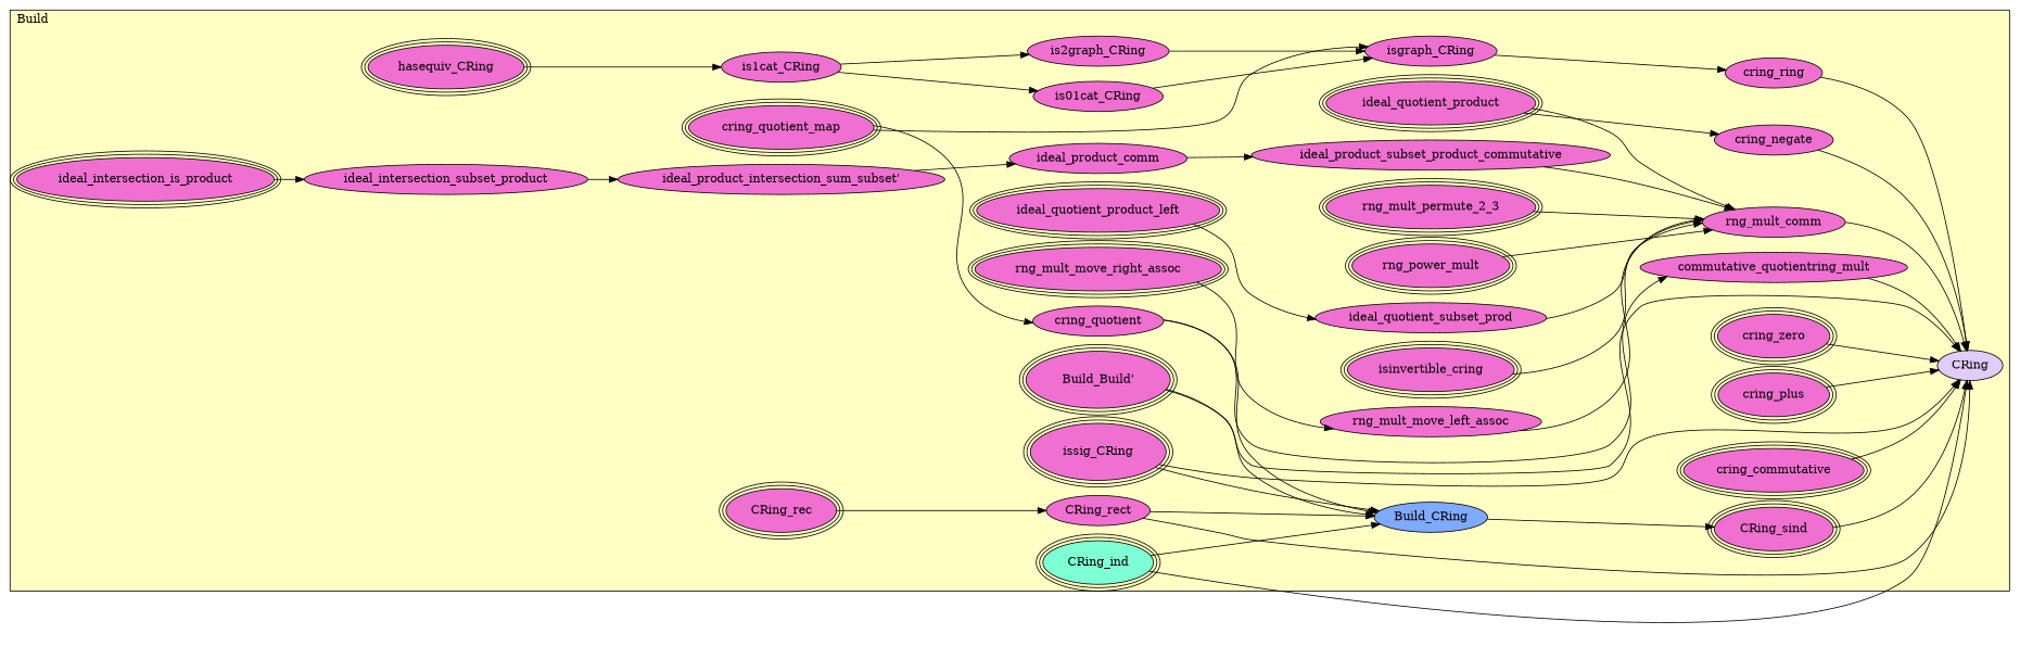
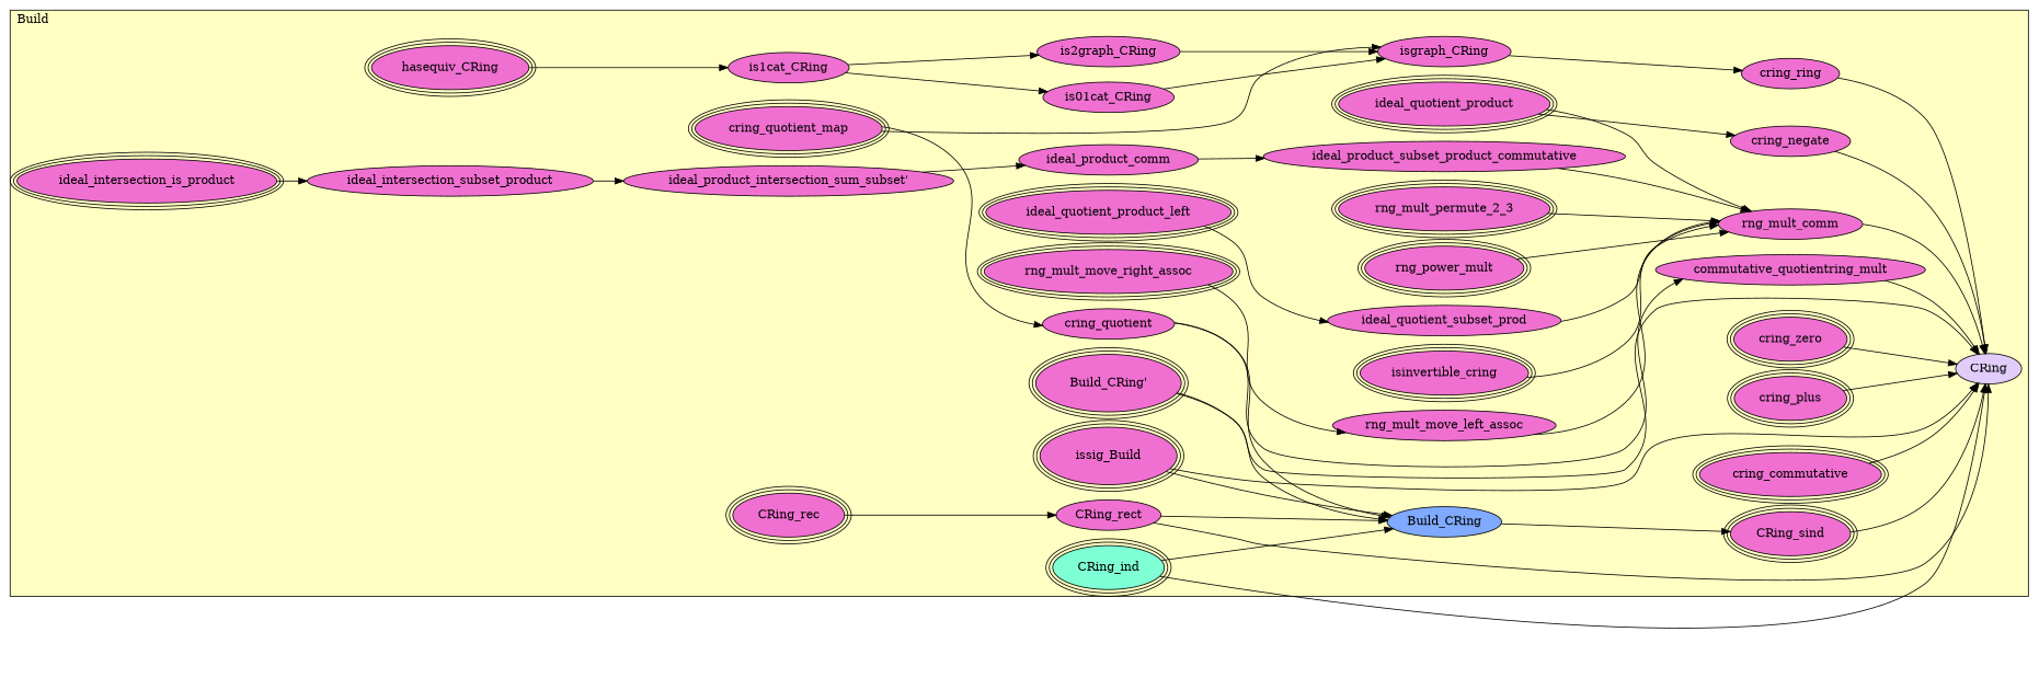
  digraph {
    rankdir=LR
    node [fillcolor="#F070D1" style=filled]
    n1 [label=cring_quotient_map peripheries=3]
    n2 [label=cring_quotient]
    n3 [label=commutative_quotientring_mult]
    n4 [label=hasequiv_CRing peripheries=3]
    n5 [label=is1cat_CRing]
    n6 [label=is2graph_CRing]
    n7 [label=is01cat_CRing]
    n8 [label=isgraph_CRing]
    n9 [label=ideal_quotient_product_left peripheries=3]
    n10 [label=ideal_quotient_subset_prod]
    n11 [label=ideal_quotient_product peripheries=3]
    n12 [label=ideal_intersection_is_product peripheries=3]
    n13 [label=ideal_intersection_subset_product]
    n14 [label="ideal_product_intersection_sum_subset'"]
    n15 [label=ideal_product_comm]
    n16 [label=ideal_product_subset_product_commutative]
    n17 [label=isinvertible_cring peripheries=3]
    n18 [label=rng_mult_move_right_assoc peripheries=3]
    n19 [label=rng_mult_move_left_assoc]
    n20 [label=rng_mult_permute_2_3 peripheries=3]
    n21 [label=rng_power_mult peripheries=3]
    n22 [label=rng_mult_comm]
-   n23 [label="Build_Build'" peripheries=3]
+   n23 [label="Build_CRing'" peripheries=3]
    n24 [label=cring_negate]
    n25 [label=cring_zero peripheries=3]
    n26 [label=cring_plus peripheries=3]
-   n27 [label=issig_CRing peripheries=3]
+   n27 [label=issig_Build peripheries=3]
    n28 [label=cring_commutative peripheries=3]
    n29 [label=cring_ring]
    n30 [label=CRing_sind peripheries=3]
    n31 [label=CRing_rec peripheries=3]
    n32 [fillcolor="#7FFFD4" label=CRing_ind peripheries=3]
    n33 [label=CRing_rect]
    n34 [fillcolor="#7FAAFF" label=Build_CRing]
    n35 [fillcolor="#E2CDFA" label=CRing]
    subgraph cluster_1 {
      fillcolor="#FFFFC3"
      label=Build
      labeljust=l
      style=filled
      n1
      n2
      n3
      n4
      n5
      n6
      n7
      n8
      n9
      n10
      n11
      n12
      n13
      n14
      n15
      n16
      n17
      n18
      n19
      n20
      n21
      n22
      n23
      n24
      n25
      n26
      n27
      n28
      n29
      n30
      n31
      n32
      n33
      n34
      n35
    }
    n1 -> n2
    n1 -> n8
    n2 -> n3
    n2 -> n34
    n3 -> n35
    n4 -> n5
    n5 -> n6
    n5 -> n7
    n6 -> n8
    n7 -> n8
    n8 -> n29
    n9 -> n10
    n10 -> n22
    n11 -> n22
    n11 -> n24
    n12 -> n13
    n13 -> n14
    n14 -> n15
    n15 -> n16
    n16 -> n22
    n17 -> n22
    n18 -> n19
    n19 -> n22
    n20 -> n22
    n21 -> n22
    n22 -> n35
    n23 -> n34
    n23 -> n35
    n24 -> n35
    n25 -> n35
    n26 -> n35
    n27 -> n34
    n27 -> n35
    n28 -> n35
    n29 -> n35
    n30 -> n35
    n31 -> n33
    n32 -> n34
    n32 -> n35
    n33 -> n34
    n33 -> n35
    n34 -> n30
  }
